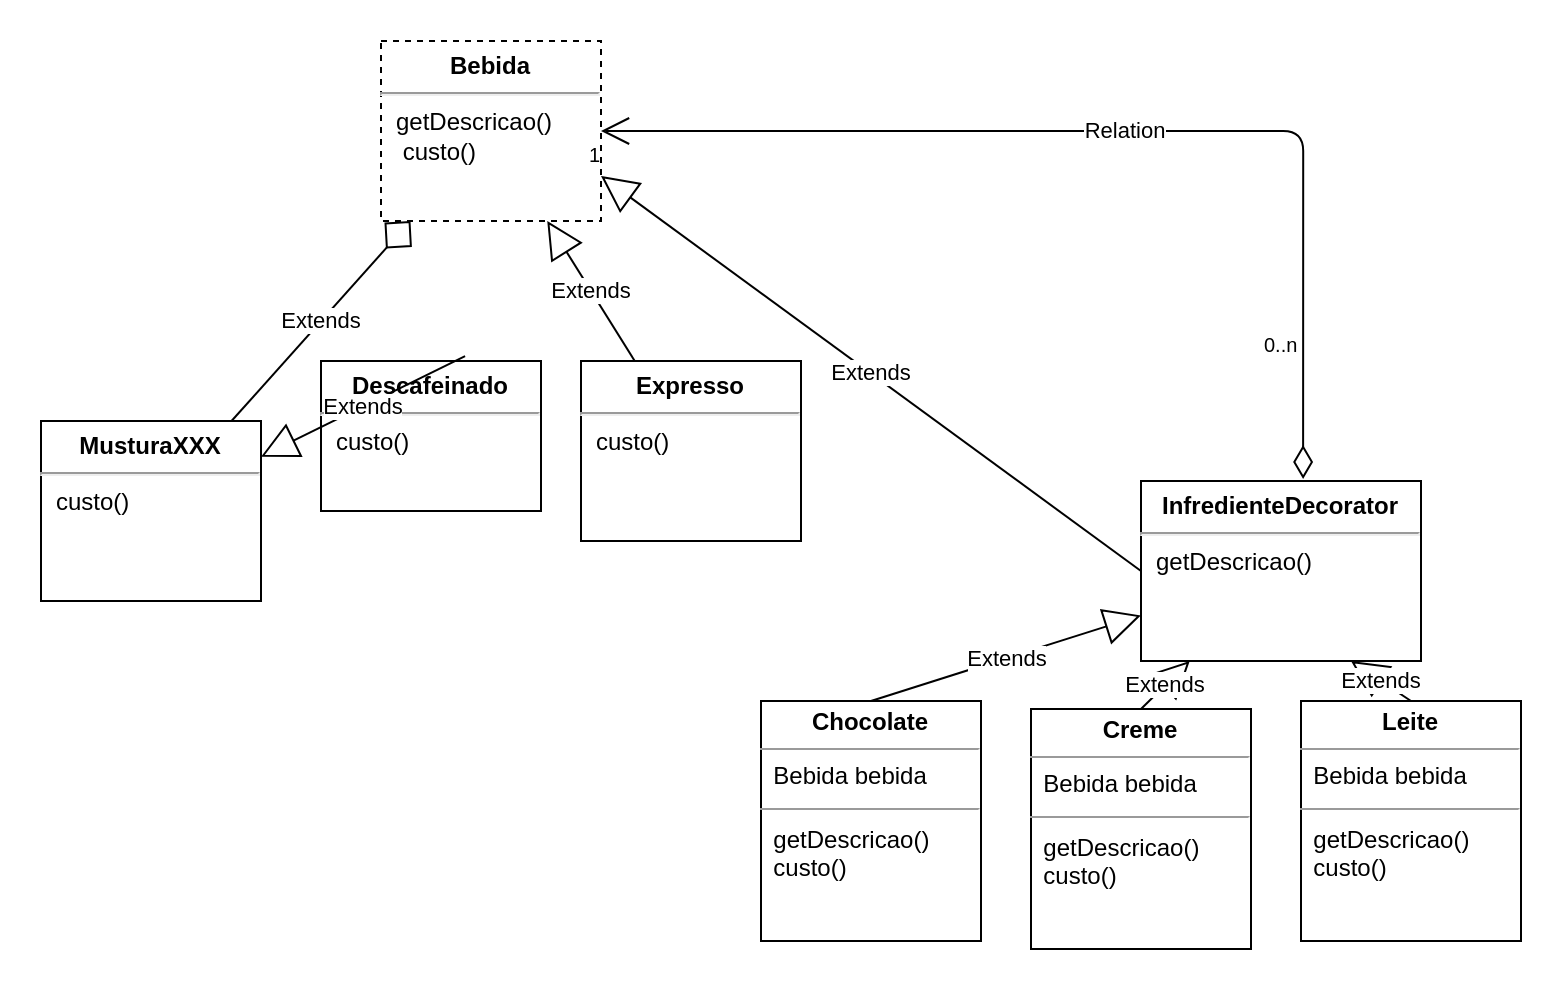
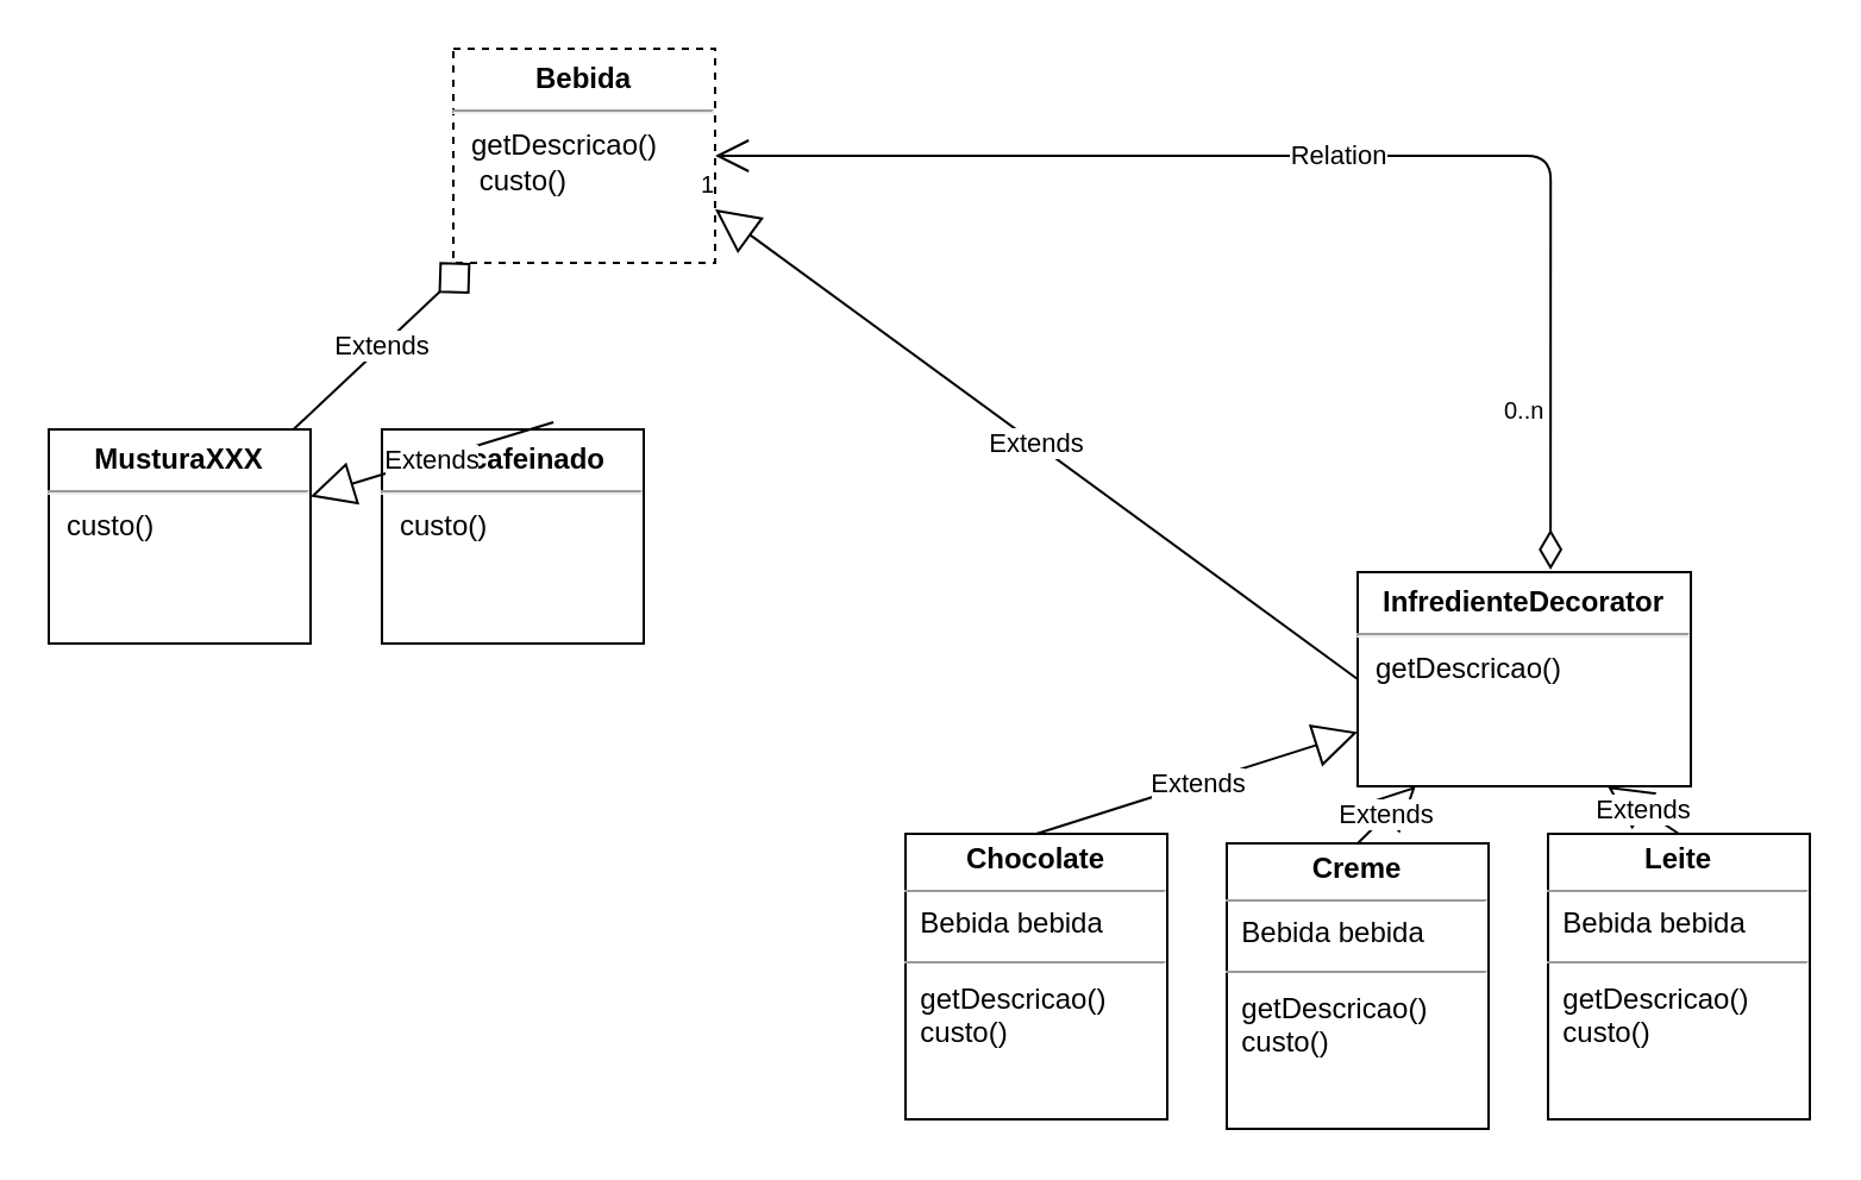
  <mxCell id="0" />
  <mxCell id="1" parent="0" />
  <mxCell id="2" value="&lt;p style=&quot;margin: 0px ; margin-top: 6px ; text-align: center&quot;&gt;&lt;b&gt;Bebida&lt;/b&gt;&lt;/p&gt;&lt;hr&gt;&lt;p style=&quot;margin: 0px ; margin-left: 8px&quot;&gt;getDescricao()&lt;br&gt;&amp;nbsp;custo()&lt;/p&gt;" style="align=left;overflow=fill;html=1;dashed=1;" vertex="1" parent="1"><mxGeometry x="190" y="20" width="110" height="90" as="geometry" /></mxCell>
- <mxCell id="3" value="&lt;p style=&quot;margin: 0px ; margin-top: 6px ; text-align: center&quot;&gt;&lt;b&gt;MusturaXXX&lt;/b&gt;&lt;/p&gt;&lt;hr&gt;&lt;p style=&quot;margin: 0px ; margin-left: 8px&quot;&gt;custo()&lt;/p&gt;" style="align=left;overflow=fill;html=1;" vertex="1" parent="1"><mxGeometry x="20" y="210" width="110" height="90" as="geometry" /></mxCell>
+ <mxCell id="3" value="&lt;p style=&quot;margin: 0px ; margin-top: 6px ; text-align: center&quot;&gt;&lt;b&gt;MusturaXXX&lt;/b&gt;&lt;/p&gt;&lt;hr&gt;&lt;p style=&quot;margin: 0px ; margin-left: 8px&quot;&gt;custo()&lt;/p&gt;" style="align=left;overflow=fill;html=1;" vertex="1" parent="1"><mxGeometry x="20" y="180" width="110" height="90" as="geometry" /></mxCell>
  <mxCell id="4" value="Extends" style="endArrow=diamond;endSize=16;endFill=0;html=1;" edge="1" parent="1" source="3" target="2"><mxGeometry width="160" relative="1" as="geometry"><mxPoint x="90" y="300" as="sourcePoint" /><mxPoint x="250" y="300" as="targetPoint" /></mxGeometry></mxCell>
- <mxCell id="5" value="&lt;p style=&quot;margin: 6px 0px 0px ; text-align: center&quot;&gt;&lt;b&gt;Expresso&lt;/b&gt;&lt;/p&gt;&lt;hr&gt;&lt;p style=&quot;margin: 0px 0px 0px 8px&quot;&gt;custo()&lt;/p&gt;" style="align=left;overflow=fill;html=1;" vertex="1" parent="1"><mxGeometry x="290" y="180" width="110" height="90" as="geometry" /></mxCell>
- <mxCell id="6" value="Extends" style="endArrow=block;endSize=16;endFill=0;html=1;" edge="1" parent="1" source="5" target="2"><mxGeometry width="160" relative="1" as="geometry"><mxPoint x="181.471" y="200" as="sourcePoint" /><mxPoint x="228.529" y="120" as="targetPoint" /></mxGeometry></mxCell>
- <mxCell id="7" value="&lt;p style=&quot;margin: 6px 0px 0px ; text-align: center&quot;&gt;&lt;b&gt;Descafeinado&lt;/b&gt;&lt;/p&gt;&lt;hr&gt;&lt;p style=&quot;margin: 0px 0px 0px 8px&quot;&gt;custo()&lt;/p&gt;" style="align=left;overflow=fill;html=1;" vertex="1" parent="1"><mxGeometry x="160" y="180" width="110" height="75" as="geometry" /></mxCell>
+ <mxCell id="7" value="&lt;p style=&quot;margin: 6px 0px 0px ; text-align: center&quot;&gt;&lt;b&gt;Descafeinado&lt;/b&gt;&lt;/p&gt;&lt;hr&gt;&lt;p style=&quot;margin: 0px 0px 0px 8px&quot;&gt;custo()&lt;/p&gt;" style="align=left;overflow=fill;html=1;" vertex="1" parent="1"><mxGeometry x="160" y="180" width="110" height="90" as="geometry" /></mxCell>
  <mxCell id="8" value="Extends" style="endArrow=block;endSize=16;endFill=0;html=1;exitX=0.655;exitY=-0.033;exitDx=0;exitDy=0;exitPerimeter=0;" edge="1" parent="1" source="7" target="3"><mxGeometry width="160" relative="1" as="geometry"><mxPoint x="181.471" y="200" as="sourcePoint" /><mxPoint x="228.529" y="120" as="targetPoint" /></mxGeometry></mxCell>
  <mxCell id="9" value="&lt;p style=&quot;margin: 6px 0px 0px ; text-align: center&quot;&gt;&lt;b&gt;InfredienteDecorator&lt;/b&gt;&lt;/p&gt;&lt;hr&gt;&lt;p style=&quot;margin: 0px 0px 0px 8px&quot;&gt;getDescricao()&lt;/p&gt;" style="align=left;overflow=fill;html=1;" vertex="1" parent="1"><mxGeometry x="570" y="240" width="140" height="90" as="geometry" /></mxCell>
  <mxCell id="10" value="Relation" style="endArrow=open;html=1;endSize=12;startArrow=diamondThin;startSize=14;startFill=0;edgeStyle=orthogonalEdgeStyle;exitX=0.579;exitY=-0.011;exitDx=0;exitDy=0;exitPerimeter=0;entryX=1;entryY=0.5;entryDx=0;entryDy=0;" edge="1" parent="1" source="9" target="2"><mxGeometry relative="1" as="geometry"><mxPoint x="460" y="100" as="sourcePoint" /><mxPoint x="620" y="100" as="targetPoint" /></mxGeometry></mxCell>
  <mxCell id="11" value="0..n" style="resizable=0;html=1;align=left;verticalAlign=top;labelBackgroundColor=#ffffff;fontSize=10;" connectable="0" vertex="1" parent="10"><mxGeometry x="-1" relative="1" as="geometry"><mxPoint x="-21" y="-79" as="offset" /></mxGeometry></mxCell>
  <mxCell id="12" value="1" style="resizable=0;html=1;align=right;verticalAlign=top;labelBackgroundColor=#ffffff;fontSize=10;" connectable="0" vertex="1" parent="10"><mxGeometry x="1" relative="1" as="geometry" /></mxCell>
  <mxCell id="13" value="Extends" style="endArrow=block;endSize=16;endFill=0;html=1;exitX=0;exitY=0.5;exitDx=0;exitDy=0;entryX=1;entryY=0.75;entryDx=0;entryDy=0;" edge="1" parent="1" source="9" target="2"><mxGeometry width="160" relative="1" as="geometry"><mxPoint x="20" y="300" as="sourcePoint" /><mxPoint x="180" y="300" as="targetPoint" /></mxGeometry></mxCell>
  <mxCell id="14" value="&lt;p style=&quot;margin: 0px ; margin-top: 4px ; text-align: center&quot;&gt;&lt;b&gt;Chocolate&lt;/b&gt;&lt;/p&gt;&lt;hr size=&quot;1&quot;&gt;&amp;nbsp; Bebida bebida&lt;div style=&quot;height: 2px&quot;&gt;&lt;br&gt;&lt;/div&gt;&lt;hr size=&quot;1&quot;&gt;&lt;div style=&quot;height: 2px&quot;&gt;&amp;nbsp;&amp;nbsp;&lt;/div&gt;&amp;nbsp; getDescricao() &lt;br&gt;&amp;nbsp; custo()&lt;br&gt;&lt;span style=&quot;font-family: &amp;#34;helvetica&amp;#34; , &amp;#34;arial&amp;#34; , sans-serif ; font-size: 0px&quot;&gt;%3CmxGraphModel%3E%3Croot%3E%3CmxCell%20id%3D%220%22%2F%3E%3CmxCell%20id%3D%221%22%20parent%3D%220%22%2F%3E%3CmxCell%20id%3D%222%22%20value%3D%22Extends%22%20style%3D%22endArrow%3Dblock%3BendSize%3D16%3BendFill%3D0%3Bhtml%3D1%3BexitX%3D0%3BexitY%3D0.5%3BexitDx%3D0%3BexitDy%3D0%3BentryX%3D1%3BentryY%3D0.75%3BentryDx%3D0%3BentryDy%3D0%3B%22%20edge%3D%221%22%20parent%3D%221%22%3E%3CmxGeometry%20width%3D%22160%22%20relative%3D%221%22%20as%3D%22geometry%22%3E%3CmxPoint%20x%3D%22580%22%20y%3D%22405%22%20as%3D%22sourcePoint%22%2F%3E%3CmxPoint%20x%3D%22310%22%20y%3D%22257.5%22%20as%3D%22targetPoint%22%2F%3E%3C%2FmxGeometry%3E%3C%2FmxCell%3E%3C%2Froot%3E%3C%2FmxGraphModel%3E/&lt;br&gt;&lt;br&gt;&lt;/span&gt;" style="verticalAlign=top;align=left;overflow=fill;fontSize=12;fontFamily=Helvetica;html=1;" vertex="1" parent="1"><mxGeometry x="380" y="350" width="110" height="120" as="geometry" /></mxCell>
  <mxCell id="15" value="Extends" style="endArrow=block;endSize=16;endFill=0;html=1;exitX=0.5;exitY=0;exitDx=0;exitDy=0;" edge="1" parent="1" source="14" target="9"><mxGeometry width="160" relative="1" as="geometry"><mxPoint x="680" y="407.5" as="sourcePoint" /><mxPoint x="410" y="260" as="targetPoint" /></mxGeometry></mxCell>
  <mxCell id="16" style="edgeStyle=orthogonalEdgeStyle;rounded=0;orthogonalLoop=1;jettySize=auto;html=1;exitX=0.5;exitY=1;exitDx=0;exitDy=0;" edge="1" parent="1" source="14" target="14"><mxGeometry relative="1" as="geometry" /></mxCell>
  <mxCell id="17" value="&lt;p style=&quot;margin: 0px ; margin-top: 4px ; text-align: center&quot;&gt;&lt;b&gt;Creme&lt;/b&gt;&lt;/p&gt;&lt;hr size=&quot;1&quot;&gt;&amp;nbsp; Bebida bebida&lt;div style=&quot;height: 2px&quot;&gt;&lt;br&gt;&lt;/div&gt;&lt;hr size=&quot;1&quot;&gt;&lt;div style=&quot;height: 2px&quot;&gt;&amp;nbsp;&amp;nbsp;&lt;/div&gt;&amp;nbsp; getDescricao() &lt;br&gt;&amp;nbsp; custo()&lt;br&gt;&lt;span style=&quot;font-family: &amp;#34;helvetica&amp;#34; , &amp;#34;arial&amp;#34; , sans-serif ; font-size: 0px&quot;&gt;%3CmxGraphModel%3E%3Croot%3E%3CmxCell%20id%3D%220%22%2F%3E%3CmxCell%20id%3D%221%22%20parent%3D%220%22%2F%3E%3CmxCell%20id%3D%222%22%20value%3D%22Extends%22%20style%3D%22endArrow%3Dblock%3BendSize%3D16%3BendFill%3D0%3Bhtml%3D1%3BexitX%3D0%3BexitY%3D0.5%3BexitDx%3D0%3BexitDy%3D0%3BentryX%3D1%3BentryY%3D0.75%3BentryDx%3D0%3BentryDy%3D0%3B%22%20edge%3D%221%22%20parent%3D%221%22%3E%3CmxGeometry%20width%3D%22160%22%20relative%3D%221%22%20as%3D%22geometry%22%3E%3CmxPoint%20x%3D%22580%22%20y%3D%22405%22%20as%3D%22sourcePoint%22%2F%3E%3CmxPoint%20x%3D%22310%22%20y%3D%22257.5%22%20as%3D%22targetPoint%22%2F%3E%3C%2FmxGeometry%3E%3C%2FmxCell%3E%3C%2Froot%3E%3C%2FmxGraphModel%3E/&lt;br&gt;&lt;br&gt;&lt;/span&gt;" style="verticalAlign=top;align=left;overflow=fill;fontSize=12;fontFamily=Helvetica;html=1;" vertex="1" parent="1"><mxGeometry x="515" y="354" width="110" height="120" as="geometry" /></mxCell>
  <mxCell id="18" value="Extends" style="endArrow=block;endSize=16;endFill=0;html=1;exitX=0.5;exitY=0;exitDx=0;exitDy=0;" edge="1" parent="1" source="17" target="9"><mxGeometry width="160" relative="1" as="geometry"><mxPoint x="860" y="439" as="sourcePoint" /><mxPoint x="750" y="298.939" as="targetPoint" /></mxGeometry></mxCell>
  <mxCell id="19" value="&lt;p style=&quot;margin: 0px ; margin-top: 4px ; text-align: center&quot;&gt;&lt;b&gt;Leite&lt;/b&gt;&lt;/p&gt;&lt;hr size=&quot;1&quot;&gt;&amp;nbsp; Bebida bebida&lt;div style=&quot;height: 2px&quot;&gt;&lt;br&gt;&lt;/div&gt;&lt;hr size=&quot;1&quot;&gt;&lt;div style=&quot;height: 2px&quot;&gt;&amp;nbsp;&amp;nbsp;&lt;/div&gt;&amp;nbsp; getDescricao() &lt;br&gt;&amp;nbsp; custo()&lt;br&gt;&lt;span style=&quot;font-family: &amp;#34;helvetica&amp;#34; , &amp;#34;arial&amp;#34; , sans-serif ; font-size: 0px&quot;&gt;%3CmxGraphModel%3E%3Croot%3E%3CmxCell%20id%3D%220%22%2F%3E%3CmxCell%20id%3D%221%22%20parent%3D%220%22%2F%3E%3CmxCell%20id%3D%222%22%20value%3D%22Extends%22%20style%3D%22endArrow%3Dblock%3BendSize%3D16%3BendFill%3D0%3Bhtml%3D1%3BexitX%3D0%3BexitY%3D0.5%3BexitDx%3D0%3BexitDy%3D0%3BentryX%3D1%3BentryY%3D0.75%3BentryDx%3D0%3BentryDy%3D0%3B%22%20edge%3D%221%22%20parent%3D%221%22%3E%3CmxGeometry%20width%3D%22160%22%20relative%3D%221%22%20as%3D%22geometry%22%3E%3CmxPoint%20x%3D%22580%22%20y%3D%22405%22%20as%3D%22sourcePoint%22%2F%3E%3CmxPoint%20x%3D%22310%22%20y%3D%22257.5%22%20as%3D%22targetPoint%22%2F%3E%3C%2FmxGeometry%3E%3C%2FmxCell%3E%3C%2Froot%3E%3C%2FmxGraphModel%3E/&lt;br&gt;&lt;br&gt;&lt;/span&gt;" style="verticalAlign=top;align=left;overflow=fill;fontSize=12;fontFamily=Helvetica;html=1;" vertex="1" parent="1"><mxGeometry x="650" y="350" width="110" height="120" as="geometry" /></mxCell>
  <mxCell id="20" value="Extends" style="endArrow=block;endSize=16;endFill=0;html=1;exitX=0.5;exitY=0;exitDx=0;exitDy=0;entryX=0.75;entryY=1;entryDx=0;entryDy=0;" edge="1" parent="1" source="19" target="9"><mxGeometry width="160" relative="1" as="geometry"><mxPoint x="450" y="530" as="sourcePoint" /><mxPoint x="340" y="389.939" as="targetPoint" /></mxGeometry></mxCell>
